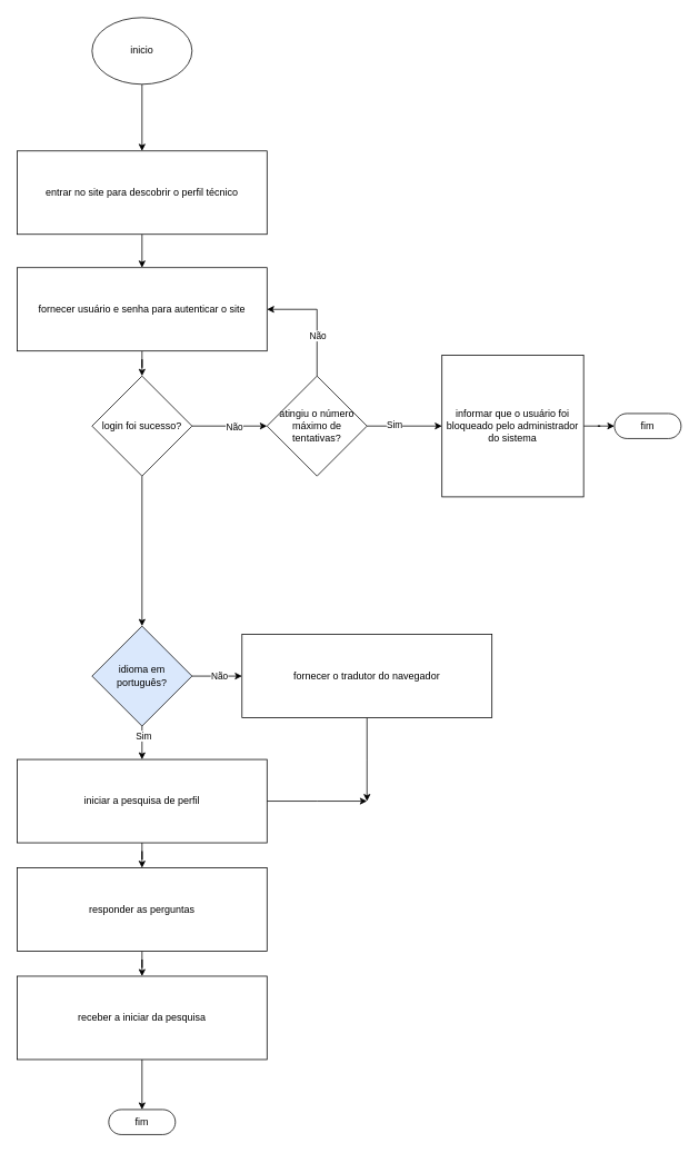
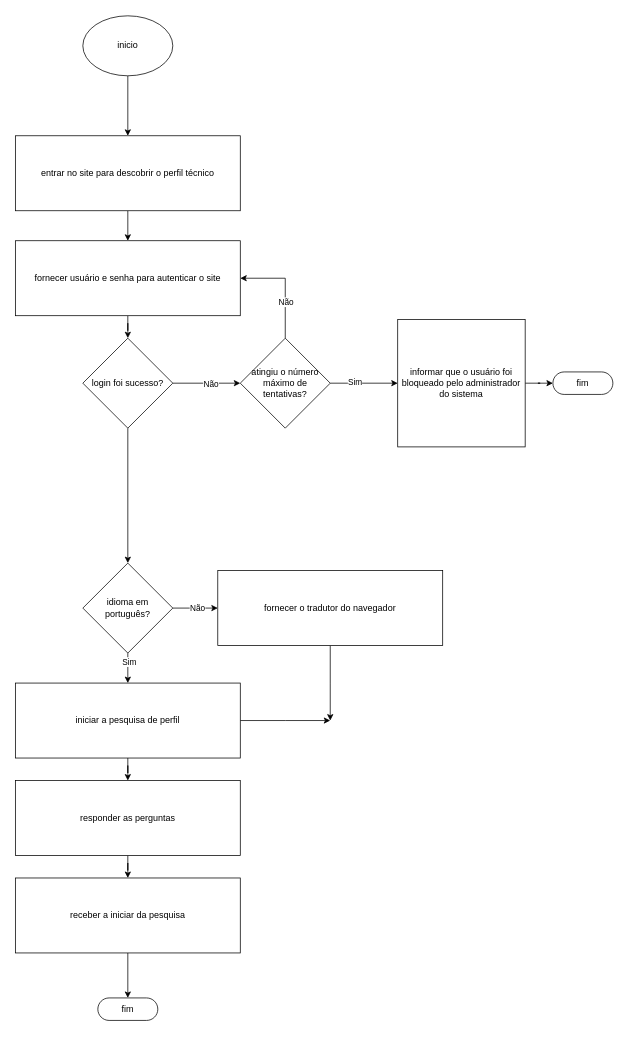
  <mxCell id="0" />
  <mxCell id="1" parent="0" />
  <mxCell id="2" value="" style="edgeStyle=orthogonalEdgeStyle;rounded=0;orthogonalLoop=1;jettySize=auto;html=1;" edge="1" parent="1" source="3" target="5"><mxGeometry relative="1" as="geometry" /></mxCell>
  <mxCell id="3" value="inicio" style="ellipse;whiteSpace=wrap;html=1;" vertex="1" parent="1"><mxGeometry x="110" width="120" height="80" as="geometry" y="20" /></mxCell>
  <mxCell id="4" value="" style="edgeStyle=orthogonalEdgeStyle;rounded=0;orthogonalLoop=1;jettySize=auto;html=1;" edge="1" parent="1" source="5" target="22"><mxGeometry relative="1" as="geometry" /></mxCell>
  <mxCell id="5" value="entrar no site para descobrir o perfil técnico" style="rounded=0;whiteSpace=wrap;html=1;" vertex="1" parent="1"><mxGeometry x="20" y="180" width="300" height="100" as="geometry" /></mxCell>
  <mxCell id="6" value="" style="edgeStyle=orthogonalEdgeStyle;rounded=0;orthogonalLoop=1;jettySize=auto;html=1;" edge="1" parent="1" source="10" target="13"><mxGeometry relative="1" as="geometry" /></mxCell>
  <mxCell id="7" value="Sim" style="edgeLabel;html=1;align=center;verticalAlign=middle;resizable=0;points=[];" vertex="1" connectable="0" parent="6"><mxGeometry x="-0.43" y="1" relative="1" as="geometry"><mxPoint as="offset" /></mxGeometry></mxCell>
  <mxCell id="8" value="" style="edgeStyle=orthogonalEdgeStyle;rounded=0;orthogonalLoop=1;jettySize=auto;html=1;" edge="1" parent="1" source="10" target="15"><mxGeometry relative="1" as="geometry" /></mxCell>
  <mxCell id="9" value="Não" style="edgeLabel;html=1;align=center;verticalAlign=middle;resizable=0;points=[];" vertex="1" connectable="0" parent="8"><mxGeometry x="0.073" y="1" relative="1" as="geometry"><mxPoint as="offset" /></mxGeometry></mxCell>
- <mxCell id="10" value="idioma em português?" style="rhombus;whiteSpace=wrap;html=1;fillColor=#dae8fc;" vertex="1" parent="1"><mxGeometry x="110" y="750" width="120" height="120" as="geometry" /></mxCell>
+ <mxCell id="10" value="idioma em português?" style="rhombus;whiteSpace=wrap;html=1;" vertex="1" parent="1"><mxGeometry x="110" y="750" width="120" height="120" as="geometry" /></mxCell>
  <mxCell id="11" value="" style="edgeStyle=orthogonalEdgeStyle;rounded=0;orthogonalLoop=1;jettySize=auto;html=1;" edge="1" parent="1" source="13"><mxGeometry relative="1" as="geometry"><mxPoint x="440" y="960" as="targetPoint" /></mxGeometry></mxCell>
  <mxCell id="12" value="" style="edgeStyle=orthogonalEdgeStyle;rounded=0;orthogonalLoop=1;jettySize=auto;html=1;" edge="1" parent="1" source="13" target="17"><mxGeometry relative="1" as="geometry" /></mxCell>
  <mxCell id="13" value="iniciar a pesquisa de perfil" style="rounded=0;whiteSpace=wrap;html=1;direction=west;" vertex="1" parent="1"><mxGeometry x="20" y="910" width="300" height="100" as="geometry" /></mxCell>
  <mxCell id="14" value="" style="edgeStyle=orthogonalEdgeStyle;rounded=0;orthogonalLoop=1;jettySize=auto;html=1;" edge="1" parent="1" source="15"><mxGeometry relative="1" as="geometry"><mxPoint x="440" y="960" as="targetPoint" /></mxGeometry></mxCell>
  <mxCell id="15" value="fornecer o tradutor do navegador" style="rounded=0;whiteSpace=wrap;html=1;direction=west;" vertex="1" parent="1"><mxGeometry x="290" y="760" width="300" height="100" as="geometry" /></mxCell>
  <mxCell id="16" value="" style="edgeStyle=orthogonalEdgeStyle;rounded=0;orthogonalLoop=1;jettySize=auto;html=1;" edge="1" parent="1" source="17" target="19"><mxGeometry relative="1" as="geometry" /></mxCell>
  <mxCell id="17" value="responder as perguntas" style="rounded=0;whiteSpace=wrap;html=1;direction=west;" vertex="1" parent="1"><mxGeometry x="20" y="1040" width="300" height="100" as="geometry" /></mxCell>
  <mxCell id="18" value="" style="edgeStyle=orthogonalEdgeStyle;rounded=0;orthogonalLoop=1;jettySize=auto;html=1;entryX=0.5;entryY=0.5;entryDx=0;entryDy=-15;entryPerimeter=0;" edge="1" parent="1" source="19" target="20"><mxGeometry relative="1" as="geometry"><mxPoint x="170" y="1300" as="targetPoint" /></mxGeometry></mxCell>
  <mxCell id="19" value="receber a iniciar da pesquisa" style="rounded=0;whiteSpace=wrap;html=1;direction=west;" vertex="1" parent="1"><mxGeometry x="20" y="1170" width="300" height="100" as="geometry" /></mxCell>
  <mxCell id="20" value="fim" style="html=1;dashed=0;whiteSpace=wrap;shape=mxgraph.dfd.start" vertex="1" parent="1"><mxGeometry x="130" y="1330" width="80" height="30" as="geometry" /></mxCell>
  <mxCell id="21" value="" style="edgeStyle=orthogonalEdgeStyle;rounded=0;orthogonalLoop=1;jettySize=auto;html=1;" edge="1" parent="1" source="22" target="26"><mxGeometry relative="1" as="geometry" /></mxCell>
  <mxCell id="22" value="fornecer usuário e senha para autenticar o site" style="rounded=0;whiteSpace=wrap;html=1;" vertex="1" parent="1"><mxGeometry x="20" y="320" width="300" height="100" as="geometry" /></mxCell>
  <mxCell id="23" value="" style="edgeStyle=orthogonalEdgeStyle;rounded=0;orthogonalLoop=1;jettySize=auto;html=1;entryX=0.5;entryY=0;entryDx=0;entryDy=0;" edge="1" parent="1" source="26" target="10"><mxGeometry relative="1" as="geometry"><mxPoint x="170" y="710" as="targetPoint" /></mxGeometry></mxCell>
  <mxCell id="24" value="" style="edgeStyle=orthogonalEdgeStyle;rounded=0;orthogonalLoop=1;jettySize=auto;html=1;" edge="1" parent="1" source="26" target="31"><mxGeometry relative="1" as="geometry" /></mxCell>
  <mxCell id="25" value="Não" style="edgeLabel;html=1;align=center;verticalAlign=middle;resizable=0;points=[];" vertex="1" connectable="0" parent="24"><mxGeometry x="0.116" relative="1" as="geometry"><mxPoint as="offset" /></mxGeometry></mxCell>
  <mxCell id="26" value="login foi sucesso?" style="rhombus;whiteSpace=wrap;html=1;" vertex="1" parent="1"><mxGeometry x="110" y="450" width="120" height="120" as="geometry" /></mxCell>
  <mxCell id="27" style="edgeStyle=orthogonalEdgeStyle;rounded=0;orthogonalLoop=1;jettySize=auto;html=1;entryX=1;entryY=0.5;entryDx=0;entryDy=0;" edge="1" parent="1" source="31" target="22"><mxGeometry relative="1" as="geometry" /></mxCell>
  <mxCell id="28" value="Não" style="edgeLabel;html=1;align=center;verticalAlign=middle;resizable=0;points=[];" vertex="1" connectable="0" parent="27"><mxGeometry x="-0.3" relative="1" as="geometry"><mxPoint as="offset" /></mxGeometry></mxCell>
  <mxCell id="29" value="" style="edgeStyle=orthogonalEdgeStyle;rounded=0;orthogonalLoop=1;jettySize=auto;html=1;" edge="1" parent="1" source="31" target="33"><mxGeometry relative="1" as="geometry" /></mxCell>
  <mxCell id="30" value="Sim" style="edgeLabel;html=1;align=center;verticalAlign=middle;resizable=0;points=[];" vertex="1" connectable="0" parent="29"><mxGeometry x="-0.28" y="2" relative="1" as="geometry"><mxPoint as="offset" /></mxGeometry></mxCell>
  <mxCell id="31" value="atingiu o número máximo de tentativas?" style="rhombus;whiteSpace=wrap;html=1;" vertex="1" parent="1"><mxGeometry x="320" y="450" width="120" height="120" as="geometry" /></mxCell>
  <mxCell id="32" value="" style="edgeStyle=orthogonalEdgeStyle;rounded=0;orthogonalLoop=1;jettySize=auto;html=1;" edge="1" parent="1" source="33" target="34"><mxGeometry relative="1" as="geometry" /></mxCell>
  <mxCell id="33" value="informar que o usuário foi bloqueado pelo administrador do sistema" style="whiteSpace=wrap;html=1;aspect=fixed;" vertex="1" parent="1"><mxGeometry x="530" y="425" width="170" height="170" as="geometry" /></mxCell>
  <mxCell id="34" value="fim" style="html=1;dashed=0;whiteSpace=wrap;shape=mxgraph.dfd.start" vertex="1" parent="1"><mxGeometry x="737" y="495" width="80" height="30" as="geometry" /></mxCell>
